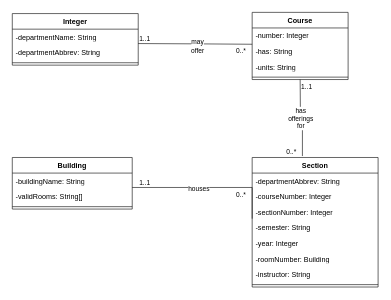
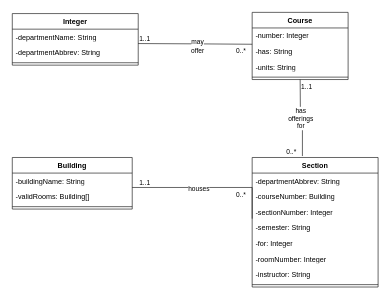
  <mxCell id="0" />
  <mxCell id="1" parent="0" />
  <mxCell id="2" value="Integer" style="swimlane;fontStyle=1;align=center;verticalAlign=top;childLayout=stackLayout;horizontal=1;startSize=26;horizontalStack=0;resizeParent=1;resizeParentMax=0;resizeLast=0;collapsible=1;marginBottom=0;whiteSpace=wrap;html=1;" vertex="1" parent="1"><mxGeometry x="20" y="22" width="210" height="86" as="geometry" /></mxCell>
  <mxCell id="3" value="-departmentName: String" style="text;strokeColor=none;fillColor=none;align=left;verticalAlign=top;spacingLeft=4;spacingRight=4;overflow=hidden;rotatable=0;points=[[0,0.5],[1,0.5]];portConstraint=eastwest;whiteSpace=wrap;html=1;" vertex="1" parent="2"><mxGeometry y="26" width="210" height="26" as="geometry" /></mxCell>
  <mxCell id="4" value="-departmentAbbrev: String" style="text;strokeColor=none;fillColor=none;align=left;verticalAlign=top;spacingLeft=4;spacingRight=4;overflow=hidden;rotatable=0;points=[[0,0.5],[1,0.5]];portConstraint=eastwest;whiteSpace=wrap;html=1;" vertex="1" parent="2"><mxGeometry y="52" width="210" height="26" as="geometry" /></mxCell>
  <mxCell id="5" value="" style="line;strokeWidth=1;fillColor=none;align=left;verticalAlign=middle;spacingTop=-1;spacingLeft=3;spacingRight=3;rotatable=0;labelPosition=right;points=[];portConstraint=eastwest;strokeColor=inherit;" vertex="1" parent="2"><mxGeometry y="78" width="210" height="8" as="geometry" /></mxCell>
  <mxCell id="6" value="Course" style="swimlane;fontStyle=1;align=center;verticalAlign=top;childLayout=stackLayout;horizontal=1;startSize=26;horizontalStack=0;resizeParent=1;resizeParentMax=0;resizeLast=0;collapsible=1;marginBottom=0;whiteSpace=wrap;html=1;" vertex="1" parent="1"><mxGeometry x="420" y="20" width="160" height="112" as="geometry" /></mxCell>
  <mxCell id="7" value="-number: Integer" style="text;strokeColor=none;fillColor=none;align=left;verticalAlign=top;spacingLeft=4;spacingRight=4;overflow=hidden;rotatable=0;points=[[0,0.5],[1,0.5]];portConstraint=eastwest;whiteSpace=wrap;html=1;" vertex="1" parent="6"><mxGeometry y="26" width="160" height="26" as="geometry" /></mxCell>
  <mxCell id="8" value="-has: String&lt;span style=&quot;white-space: pre;&quot;&gt;&#09;&lt;/span&gt;" style="text;strokeColor=none;fillColor=none;align=left;verticalAlign=top;spacingLeft=4;spacingRight=4;overflow=hidden;rotatable=0;points=[[0,0.5],[1,0.5]];portConstraint=eastwest;whiteSpace=wrap;html=1;" vertex="1" parent="6"><mxGeometry y="52" width="160" height="26" as="geometry" /></mxCell>
  <mxCell id="9" value="-units: String" style="text;strokeColor=none;fillColor=none;align=left;verticalAlign=top;spacingLeft=4;spacingRight=4;overflow=hidden;rotatable=0;points=[[0,0.5],[1,0.5]];portConstraint=eastwest;whiteSpace=wrap;html=1;" vertex="1" parent="6"><mxGeometry y="78" width="160" height="26" as="geometry" /></mxCell>
  <mxCell id="10" value="" style="line;strokeWidth=1;fillColor=none;align=left;verticalAlign=middle;spacingTop=-1;spacingLeft=3;spacingRight=3;rotatable=0;labelPosition=right;points=[];portConstraint=eastwest;strokeColor=inherit;" vertex="1" parent="6"><mxGeometry y="104" width="160" height="8" as="geometry" /></mxCell>
  <mxCell id="11" value="Building" style="swimlane;fontStyle=1;align=center;verticalAlign=top;childLayout=stackLayout;horizontal=1;startSize=26;horizontalStack=0;resizeParent=1;resizeParentMax=0;resizeLast=0;collapsible=1;marginBottom=0;whiteSpace=wrap;html=1;" vertex="1" parent="1"><mxGeometry x="20" y="262" width="200" height="86" as="geometry" /></mxCell>
  <mxCell id="12" value="-buildingName: String" style="text;strokeColor=none;fillColor=none;align=left;verticalAlign=top;spacingLeft=4;spacingRight=4;overflow=hidden;rotatable=0;points=[[0,0.5],[1,0.5]];portConstraint=eastwest;whiteSpace=wrap;html=1;" vertex="1" parent="11"><mxGeometry y="26" width="200" height="26" as="geometry" /></mxCell>
- <mxCell id="13" value="-validRooms: String[]" style="text;strokeColor=none;fillColor=none;align=left;verticalAlign=top;spacingLeft=4;spacingRight=4;overflow=hidden;rotatable=0;points=[[0,0.5],[1,0.5]];portConstraint=eastwest;whiteSpace=wrap;html=1;" vertex="1" parent="11"><mxGeometry y="52" width="200" height="26" as="geometry" /></mxCell>
+ <mxCell id="13" value="-validRooms: Building[]" style="text;strokeColor=none;fillColor=none;align=left;verticalAlign=top;spacingLeft=4;spacingRight=4;overflow=hidden;rotatable=0;points=[[0,0.5],[1,0.5]];portConstraint=eastwest;whiteSpace=wrap;html=1;" vertex="1" parent="11"><mxGeometry y="52" width="200" height="26" as="geometry" /></mxCell>
  <mxCell id="14" value="" style="line;strokeWidth=1;fillColor=none;align=left;verticalAlign=middle;spacingTop=-1;spacingLeft=3;spacingRight=3;rotatable=0;labelPosition=right;points=[];portConstraint=eastwest;strokeColor=inherit;" vertex="1" parent="11"><mxGeometry y="78" width="200" height="8" as="geometry" /></mxCell>
  <mxCell id="15" value="Section" style="swimlane;fontStyle=1;align=center;verticalAlign=top;childLayout=stackLayout;horizontal=1;startSize=26;horizontalStack=0;resizeParent=1;resizeParentMax=0;resizeLast=0;collapsible=1;marginBottom=0;whiteSpace=wrap;html=1;" vertex="1" parent="1"><mxGeometry x="420" y="262" width="210" height="216" as="geometry" /></mxCell>
  <mxCell id="16" value="-departmentAbbrev: String" style="text;strokeColor=none;fillColor=none;align=left;verticalAlign=top;spacingLeft=4;spacingRight=4;overflow=hidden;rotatable=0;points=[[0,0.5],[1,0.5]];portConstraint=eastwest;whiteSpace=wrap;html=1;" vertex="1" parent="15"><mxGeometry y="26" width="210" height="26" as="geometry" /></mxCell>
- <mxCell id="17" value="-courseNumber: Integer" style="text;strokeColor=none;fillColor=none;align=left;verticalAlign=top;spacingLeft=4;spacingRight=4;overflow=hidden;rotatable=0;points=[[0,0.5],[1,0.5]];portConstraint=eastwest;whiteSpace=wrap;html=1;" vertex="1" parent="15"><mxGeometry y="52" width="210" height="26" as="geometry" /></mxCell>
+ <mxCell id="17" value="-courseNumber: Building" style="text;strokeColor=none;fillColor=none;align=left;verticalAlign=top;spacingLeft=4;spacingRight=4;overflow=hidden;rotatable=0;points=[[0,0.5],[1,0.5]];portConstraint=eastwest;whiteSpace=wrap;html=1;" vertex="1" parent="15"><mxGeometry y="52" width="210" height="26" as="geometry" /></mxCell>
  <mxCell id="18" value="-sectionNumber: Integer" style="text;strokeColor=none;fillColor=none;align=left;verticalAlign=top;spacingLeft=4;spacingRight=4;overflow=hidden;rotatable=0;points=[[0,0.5],[1,0.5]];portConstraint=eastwest;whiteSpace=wrap;html=1;" vertex="1" parent="15"><mxGeometry y="78" width="210" height="26" as="geometry" /></mxCell>
  <mxCell id="19" value="-semester: String" style="text;strokeColor=none;fillColor=none;align=left;verticalAlign=top;spacingLeft=4;spacingRight=4;overflow=hidden;rotatable=0;points=[[0,0.5],[1,0.5]];portConstraint=eastwest;whiteSpace=wrap;html=1;" vertex="1" parent="15"><mxGeometry y="104" width="210" height="26" as="geometry" /></mxCell>
- <mxCell id="20" value="-year: Integer" style="text;strokeColor=none;fillColor=none;align=left;verticalAlign=top;spacingLeft=4;spacingRight=4;overflow=hidden;rotatable=0;points=[[0,0.5],[1,0.5]];portConstraint=eastwest;whiteSpace=wrap;html=1;" vertex="1" parent="15"><mxGeometry y="130" width="210" height="26" as="geometry" /></mxCell>
- <mxCell id="21" value="-roomNumber: Building" style="text;strokeColor=none;fillColor=none;align=left;verticalAlign=top;spacingLeft=4;spacingRight=4;overflow=hidden;rotatable=0;points=[[0,0.5],[1,0.5]];portConstraint=eastwest;whiteSpace=wrap;html=1;" vertex="1" parent="15"><mxGeometry y="156" width="210" height="26" as="geometry" /></mxCell>
+ <mxCell id="20" value="-for: Integer" style="text;strokeColor=none;fillColor=none;align=left;verticalAlign=top;spacingLeft=4;spacingRight=4;overflow=hidden;rotatable=0;points=[[0,0.5],[1,0.5]];portConstraint=eastwest;whiteSpace=wrap;html=1;" vertex="1" parent="15"><mxGeometry y="130" width="210" height="26" as="geometry" /></mxCell>
+ <mxCell id="21" value="-roomNumber: Integer" style="text;strokeColor=none;fillColor=none;align=left;verticalAlign=top;spacingLeft=4;spacingRight=4;overflow=hidden;rotatable=0;points=[[0,0.5],[1,0.5]];portConstraint=eastwest;whiteSpace=wrap;html=1;" vertex="1" parent="15"><mxGeometry y="156" width="210" height="26" as="geometry" /></mxCell>
  <mxCell id="22" value="-instructor: String" style="text;strokeColor=none;fillColor=none;align=left;verticalAlign=top;spacingLeft=4;spacingRight=4;overflow=hidden;rotatable=0;points=[[0,0.5],[1,0.5]];portConstraint=eastwest;whiteSpace=wrap;html=1;" vertex="1" parent="15"><mxGeometry y="182" width="210" height="26" as="geometry" /></mxCell>
  <mxCell id="23" value="" style="line;strokeWidth=1;fillColor=none;align=left;verticalAlign=middle;spacingTop=-1;spacingLeft=3;spacingRight=3;rotatable=0;labelPosition=right;points=[];portConstraint=eastwest;strokeColor=inherit;" vertex="1" parent="15"><mxGeometry y="208" width="210" height="8" as="geometry" /></mxCell>
  <mxCell id="24" value="" style="endArrow=none;html=1;edgeStyle=orthogonalEdgeStyle;rounded=0;entryX=0;entryY=0.045;entryDx=0;entryDy=0;entryPerimeter=0;" edge="1" parent="1" target="8"><mxGeometry relative="1" as="geometry"><mxPoint x="230" y="72" as="sourcePoint" /><mxPoint x="390" y="72" as="targetPoint" /></mxGeometry></mxCell>
  <mxCell id="25" value="1..1" style="edgeLabel;resizable=0;html=1;align=left;verticalAlign=bottom;" connectable="0" vertex="1" parent="24"><mxGeometry x="-1" relative="1" as="geometry" /></mxCell>
  <mxCell id="26" value="0..*" style="edgeLabel;resizable=0;html=1;align=right;verticalAlign=bottom;" connectable="0" vertex="1" parent="24"><mxGeometry x="1" relative="1" as="geometry"><mxPoint x="-10" y="19" as="offset" /></mxGeometry></mxCell>
  <mxCell id="27" value="may&lt;br&gt;offer" style="edgeLabel;html=1;align=center;verticalAlign=middle;resizable=0;points=[];" vertex="1" connectable="0" parent="24"><mxGeometry x="0.035" y="-3" relative="1" as="geometry"><mxPoint as="offset" /></mxGeometry></mxCell>
  <mxCell id="28" value="" style="endArrow=none;html=1;edgeStyle=orthogonalEdgeStyle;rounded=0;entryX=0.399;entryY=-0.011;entryDx=0;entryDy=0;entryPerimeter=0;" edge="1" parent="1" target="15"><mxGeometry relative="1" as="geometry"><mxPoint x="500" y="132" as="sourcePoint" /><mxPoint x="500" y="252" as="targetPoint" /></mxGeometry></mxCell>
  <mxCell id="29" value="1..1" style="edgeLabel;resizable=0;html=1;align=left;verticalAlign=bottom;" connectable="0" vertex="1" parent="28"><mxGeometry x="-1" relative="1" as="geometry"><mxPoint y="20" as="offset" /></mxGeometry></mxCell>
  <mxCell id="30" value="0..*" style="edgeLabel;resizable=0;html=1;align=right;verticalAlign=bottom;" connectable="0" vertex="1" parent="28"><mxGeometry x="1" relative="1" as="geometry"><mxPoint x="-10" as="offset" /></mxGeometry></mxCell>
  <mxCell id="31" value="has&lt;br&gt;offerings&lt;br&gt;for" style="edgeLabel;html=1;align=center;verticalAlign=middle;resizable=0;points=[];" vertex="1" connectable="0" parent="28"><mxGeometry x="-0.0" relative="1" as="geometry"><mxPoint as="offset" /></mxGeometry></mxCell>
  <mxCell id="32" value="" style="endArrow=none;html=1;edgeStyle=orthogonalEdgeStyle;rounded=0;entryX=0;entryY=0.923;entryDx=0;entryDy=0;entryPerimeter=0;" edge="1" parent="1" target="18"><mxGeometry relative="1" as="geometry"><mxPoint x="220" y="312" as="sourcePoint" /><mxPoint x="380" y="312" as="targetPoint" /><Array as="points"><mxPoint x="420" y="312" /></Array></mxGeometry></mxCell>
  <mxCell id="33" value="1..1" style="edgeLabel;resizable=0;html=1;align=left;verticalAlign=bottom;" connectable="0" vertex="1" parent="32"><mxGeometry x="-1" relative="1" as="geometry"><mxPoint x="10" as="offset" /></mxGeometry></mxCell>
  <mxCell id="34" value="0..*" style="edgeLabel;resizable=0;html=1;align=right;verticalAlign=bottom;" connectable="0" vertex="1" parent="32"><mxGeometry x="1" relative="1" as="geometry"><mxPoint x="-10" y="-32" as="offset" /></mxGeometry></mxCell>
  <mxCell id="35" value="houses" style="edgeLabel;html=1;align=center;verticalAlign=middle;resizable=0;points=[];" vertex="1" connectable="0" parent="32"><mxGeometry x="0.081" y="-1" relative="1" as="geometry"><mxPoint x="-26" as="offset" /></mxGeometry></mxCell>
